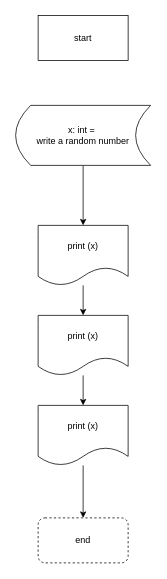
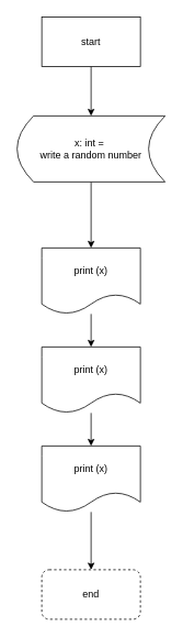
  <mxCell id="0" />
  <mxCell id="1" parent="0" />
+ <mxCell id="2" value="" style="edgeStyle=orthogonalEdgeStyle;rounded=0;orthogonalLoop=1;jettySize=auto;html=1;" edge="1" parent="1" source="3" target="6"><mxGeometry relative="1" as="geometry" /></mxCell>
  <mxCell id="3" value="start" style="whiteSpace=wrap;html=1;rounded=0;" vertex="1" parent="1"><mxGeometry x="50" y="20" width="120" height="60" as="geometry" /></mxCell>
  <mxCell id="4" value="end" style="rounded=1;whiteSpace=wrap;html=1;dashed=1;" vertex="1" parent="1"><mxGeometry x="50" y="690" width="120" height="60" as="geometry" /></mxCell>
  <mxCell id="5" value="" style="edgeStyle=orthogonalEdgeStyle;rounded=0;orthogonalLoop=1;jettySize=auto;html=1;" edge="1" parent="1" source="6" target="8"><mxGeometry relative="1" as="geometry" /></mxCell>
  <mxCell id="6" value="x: int =&amp;nbsp;&lt;div&gt;write a random number&lt;/div&gt;" style="shape=dataStorage;whiteSpace=wrap;html=1;fixedSize=1;" vertex="1" parent="1"><mxGeometry x="20" y="140" width="180" height="80" as="geometry" /></mxCell>
  <mxCell id="7" value="" style="edgeStyle=orthogonalEdgeStyle;rounded=0;orthogonalLoop=1;jettySize=auto;html=1;" edge="1" parent="1" source="8" target="10"><mxGeometry relative="1" as="geometry" /></mxCell>
  <mxCell id="8" value="print (x)" style="shape=document;whiteSpace=wrap;html=1;boundedLbl=1;" vertex="1" parent="1"><mxGeometry x="50" y="300" width="120" height="80" as="geometry" /></mxCell>
  <mxCell id="9" value="" style="edgeStyle=orthogonalEdgeStyle;rounded=0;orthogonalLoop=1;jettySize=auto;html=1;" edge="1" parent="1" source="10" target="12"><mxGeometry relative="1" as="geometry" /></mxCell>
  <mxCell id="10" value="print (x)" style="shape=document;whiteSpace=wrap;html=1;boundedLbl=1;" vertex="1" parent="1"><mxGeometry x="50" y="420" width="120" height="80" as="geometry" /></mxCell>
  <mxCell id="11" value="" style="edgeStyle=orthogonalEdgeStyle;rounded=0;orthogonalLoop=1;jettySize=auto;html=1;" edge="1" parent="1" source="12" target="4"><mxGeometry relative="1" as="geometry" /></mxCell>
  <mxCell id="12" value="print (x)" style="shape=document;whiteSpace=wrap;html=1;boundedLbl=1;" vertex="1" parent="1"><mxGeometry x="50" y="540" width="120" height="80" as="geometry" /></mxCell>
